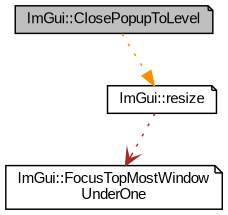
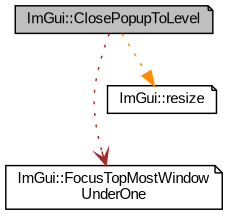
  digraph {
    fontname="Liberation Sans"
    rankdir=TB
    node [color=black fillcolor=white fontname="Liberation Sans" fontsize=10 shape=note style=filled]
    edge [fontname="Liberation Sans" fontsize=10 labelfontname=Helvetica labelfontsize=10 style=dotted]
    n1 [fillcolor=grey75 fontcolor=black height=0.2 label="ImGui::ClosePopupToLevel" width=0.4]
    n2 [height=0.2 label="ImGui::FocusTopMostWindow\lUnderOne" width=0.4]
    n3 [height=0.2 label="ImGui::resize" width=0.4]
-   n3 -> n2 [arrowhead=vee color=brown]
+   n1 -> n2 [arrowhead=vee color=brown]
    n1 -> n3 [arrowhead=normal color=darkorange]
  }
